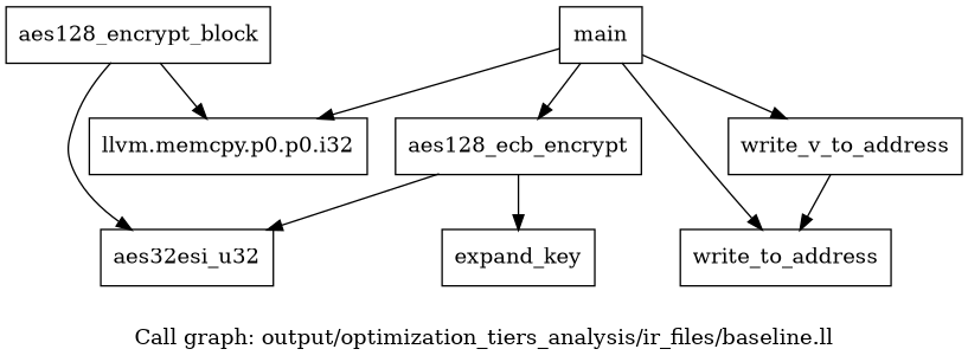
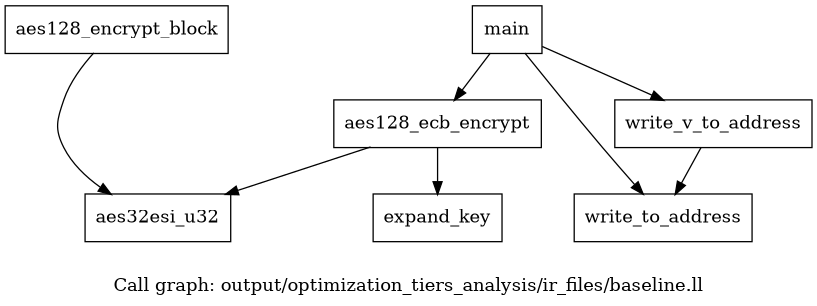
  digraph {
    label="Call graph: output/optimization_tiers_analysis/ir_files/baseline.ll"
    node [shape=record]
    n1 [label="{expand_key}"]
    n2 [label="{aes128_encrypt_block}"]
-   n3 [label="{llvm.memcpy.p0.p0.i32}"]
    n4 [label="{aes32esi_u32}"]
    n5 [label="{aes128_ecb_encrypt}"]
    n6 [label="{write_to_address}"]
    n7 [label="{write_v_to_address}"]
    n8 [label="{main}"]
-   n2 -> n3
    n2 -> n4
    n5 -> n1
    n5 -> n4
    n7 -> n6
-   n8 -> n3
    n8 -> n5
    n8 -> n6
    n8 -> n7
  }
